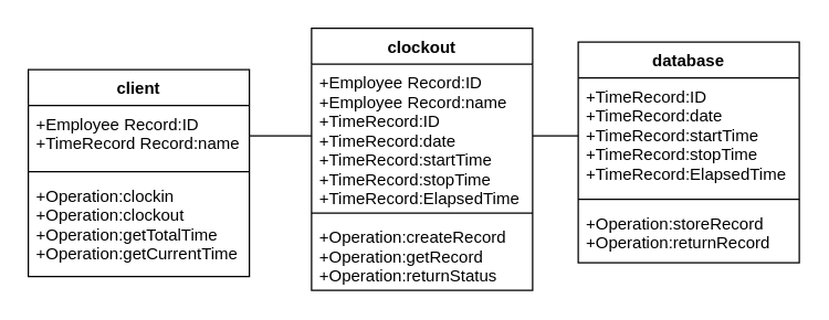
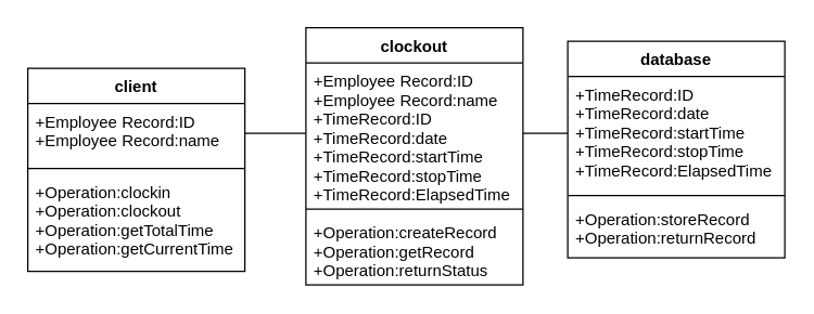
  <mxCell id="0" />
  <mxCell id="1" parent="0" />
  <mxCell id="2" value="clockout" style="swimlane;fontStyle=1;align=center;verticalAlign=top;childLayout=stackLayout;horizontal=1;startSize=26;horizontalStack=0;resizeParent=1;resizeParentMax=0;resizeLast=0;collapsible=1;marginBottom=0;" parent="1" vertex="1"><mxGeometry x="225" y="20" width="160" height="190" as="geometry" /></mxCell>
  <mxCell id="3" value="+Employee Record:ID&#10;+Employee Record:name&#10;+TimeRecord:ID&#10;+TimeRecord:date&#10;+TimeRecord:startTime&#10;+TimeRecord:stopTime&#10;+TimeRecord:ElapsedTime&#10;&#10;" style="text;strokeColor=none;fillColor=none;align=left;verticalAlign=top;spacingLeft=4;spacingRight=4;overflow=hidden;rotatable=0;points=[[0,0.5],[1,0.5]];portConstraint=eastwest;" parent="2" vertex="1"><mxGeometry y="26" width="160" height="104" as="geometry" /></mxCell>
  <mxCell id="4" value="" style="line;strokeWidth=1;fillColor=none;align=left;verticalAlign=middle;spacingTop=-1;spacingLeft=3;spacingRight=3;rotatable=0;labelPosition=right;points=[];portConstraint=eastwest;strokeColor=inherit;" parent="2" vertex="1"><mxGeometry y="130" width="160" height="8" as="geometry" /></mxCell>
  <mxCell id="5" value="+Operation:createRecord&#10;+Operation:getRecord&#10;+Operation:returnStatus" style="text;strokeColor=none;fillColor=none;align=left;verticalAlign=top;spacingLeft=4;spacingRight=4;overflow=hidden;rotatable=0;points=[[0,0.5],[1,0.5]];portConstraint=eastwest;" parent="2" vertex="1"><mxGeometry y="138" width="160" height="52" as="geometry" /></mxCell>
  <mxCell id="6" value="client" style="swimlane;fontStyle=1;align=center;verticalAlign=top;childLayout=stackLayout;horizontal=1;startSize=26;horizontalStack=0;resizeParent=1;resizeParentMax=0;resizeLast=0;collapsible=1;marginBottom=0;" parent="1" vertex="1"><mxGeometry x="20" y="50" width="160" height="150" as="geometry" /></mxCell>
- <mxCell id="7" value="+Employee Record:ID&#10;+TimeRecord Record:name&#10;" style="text;strokeColor=none;fillColor=none;align=left;verticalAlign=top;spacingLeft=4;spacingRight=4;overflow=hidden;rotatable=0;points=[[0,0.5],[1,0.5]];portConstraint=eastwest;" parent="6" vertex="1"><mxGeometry y="26" width="160" height="44" as="geometry" /></mxCell>
+ <mxCell id="7" value="+Employee Record:ID&#10;+Employee Record:name&#10;" style="text;strokeColor=none;fillColor=none;align=left;verticalAlign=top;spacingLeft=4;spacingRight=4;overflow=hidden;rotatable=0;points=[[0,0.5],[1,0.5]];portConstraint=eastwest;" parent="6" vertex="1"><mxGeometry y="26" width="160" height="44" as="geometry" /></mxCell>
  <mxCell id="8" value="" style="line;strokeWidth=1;fillColor=none;align=left;verticalAlign=middle;spacingTop=-1;spacingLeft=3;spacingRight=3;rotatable=0;labelPosition=right;points=[];portConstraint=eastwest;strokeColor=inherit;" parent="6" vertex="1"><mxGeometry y="70" width="160" height="8" as="geometry" /></mxCell>
  <mxCell id="9" value="+Operation:clockin&#10;+Operation:clockout&#10;+Operation:getTotalTime&#10;+Operation:getCurrentTime&#10;" style="text;strokeColor=none;fillColor=none;align=left;verticalAlign=top;spacingLeft=4;spacingRight=4;overflow=hidden;rotatable=0;points=[[0,0.5],[1,0.5]];portConstraint=eastwest;" parent="6" vertex="1"><mxGeometry y="78" width="160" height="72" as="geometry" /></mxCell>
  <mxCell id="10" value="database" style="swimlane;fontStyle=1;align=center;verticalAlign=top;childLayout=stackLayout;horizontal=1;startSize=26;horizontalStack=0;resizeParent=1;resizeParentMax=0;resizeLast=0;collapsible=1;marginBottom=0;" parent="1" vertex="1"><mxGeometry x="418" y="30" width="160" height="160" as="geometry" /></mxCell>
  <mxCell id="11" value="+TimeRecord:ID&#10;+TimeRecord:date&#10;+TimeRecord:startTime&#10;+TimeRecord:stopTime&#10;+TimeRecord:ElapsedTime" style="text;strokeColor=none;fillColor=none;align=left;verticalAlign=top;spacingLeft=4;spacingRight=4;overflow=hidden;rotatable=0;points=[[0,0.5],[1,0.5]];portConstraint=eastwest;" parent="10" vertex="1"><mxGeometry y="26" width="160" height="84" as="geometry" /></mxCell>
  <mxCell id="12" value="" style="line;strokeWidth=1;fillColor=none;align=left;verticalAlign=middle;spacingTop=-1;spacingLeft=3;spacingRight=3;rotatable=0;labelPosition=right;points=[];portConstraint=eastwest;strokeColor=inherit;" parent="10" vertex="1"><mxGeometry y="110" width="160" height="8" as="geometry" /></mxCell>
  <mxCell id="13" value="+Operation:storeRecord&#10;+Operation:returnRecord" style="text;strokeColor=none;fillColor=none;align=left;verticalAlign=top;spacingLeft=4;spacingRight=4;overflow=hidden;rotatable=0;points=[[0,0.5],[1,0.5]];portConstraint=eastwest;" parent="10" vertex="1"><mxGeometry y="118" width="160" height="42" as="geometry" /></mxCell>
  <mxCell id="14" value="" style="endArrow=none;html=1;rounded=0;entryX=0;entryY=0.5;entryDx=0;entryDy=0;exitX=1;exitY=0.5;exitDx=0;exitDy=0;" parent="1" source="7" target="3" edge="1"><mxGeometry width="50" height="50" relative="1" as="geometry"><mxPoint x="140" y="60" as="sourcePoint" /><mxPoint x="190" y="40" as="targetPoint" /></mxGeometry></mxCell>
  <mxCell id="15" value="" style="endArrow=none;html=1;rounded=0;entryX=0;entryY=0.5;entryDx=0;entryDy=0;exitX=1;exitY=0.5;exitDx=0;exitDy=0;" parent="1" source="3" target="11" edge="1"><mxGeometry width="50" height="50" relative="1" as="geometry"><mxPoint x="430" y="90" as="sourcePoint" /><mxPoint x="450" y="40" as="targetPoint" /></mxGeometry></mxCell>
